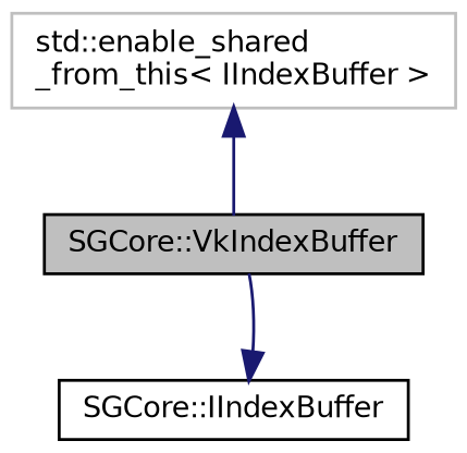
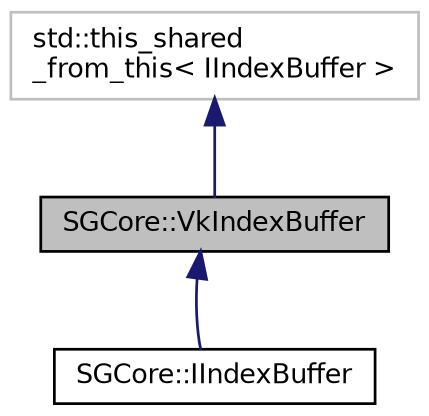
  digraph {
    node [color=black fillcolor=white fontname=Helvetica fontsize=10 shape=record style=filled]
    edge [color=midnightblue dir=back fontname=Helvetica fontsize=10 labelfontname=Helvetica labelfontsize=10 style=solid]
    n1 [fillcolor=grey75 fontcolor=black height=0.2 label="SGCore::VkIndexBuffer" width=0.4]
    n2 [height=0.2 label="SGCore::IIndexBuffer" width=0.4]
-   n3 [color=grey75 height=0.2 label="std::enable_shared\l_from_this\< IIndexBuffer \>" width=0.4]
-   n2 -> n1
+   n3 [color=grey75 height=0.2 label="std::this_shared\l_from_this\< IIndexBuffer \>" width=0.4]
+   n1 -> n2
    n3 -> n1
  }
